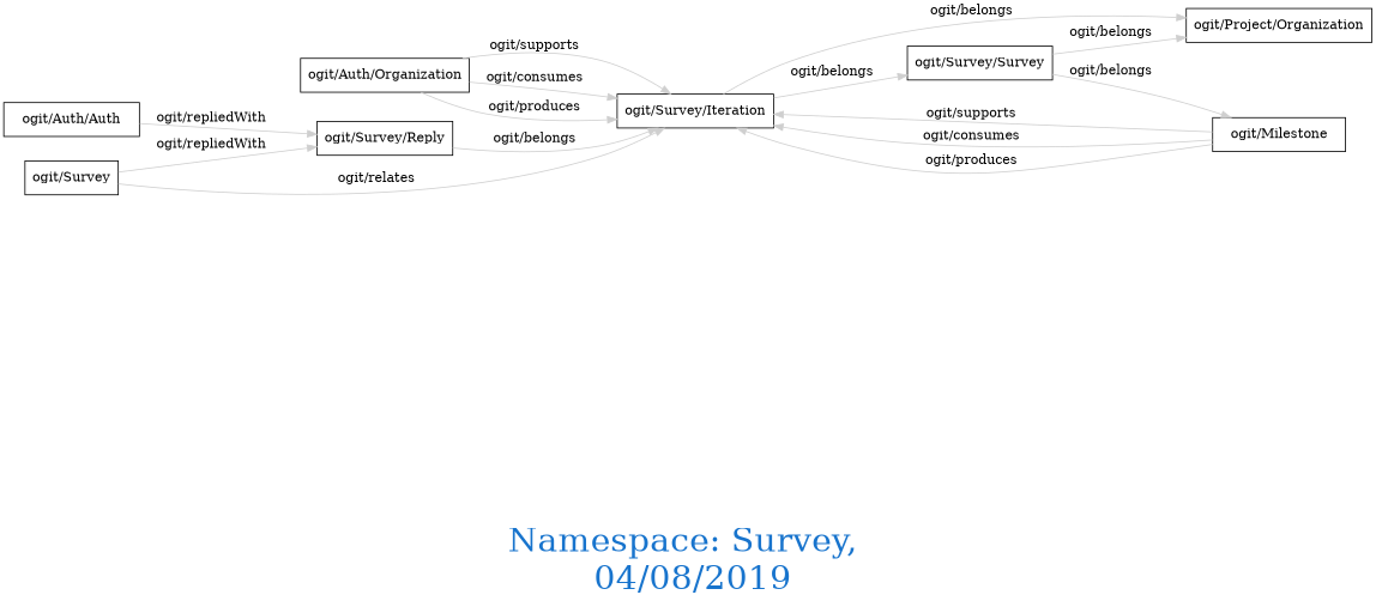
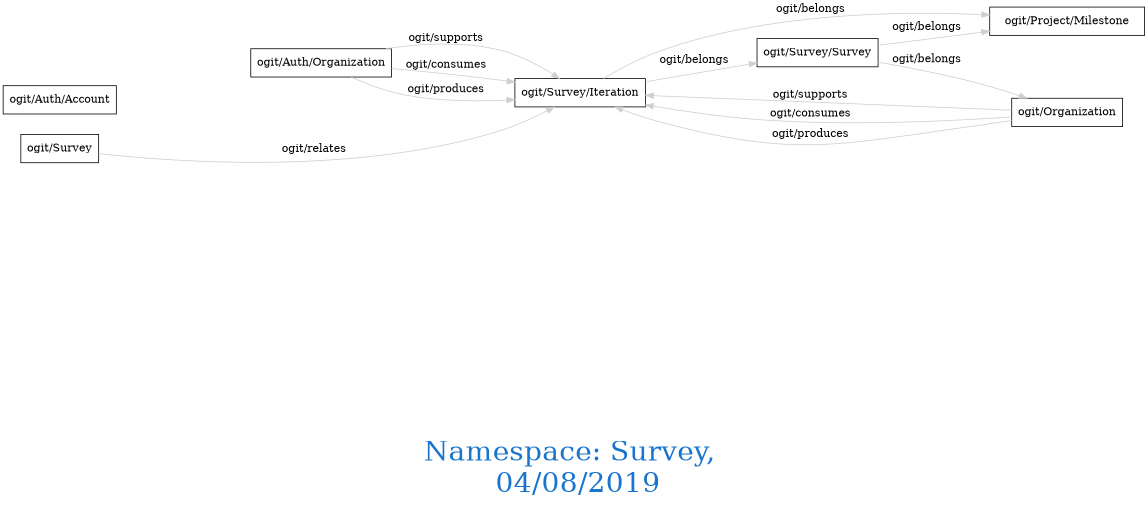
  digraph {
    fontcolor=dodgerblue3
    fontsize=36
    label="\n\n\nNamespace: Survey, \n 04/08/2019"
    rankdir=LR
    node [shape=polygon]
    edge [color=gray81]
    "ogit/Auth/Organization"
    "ogit/Survey/Iteration"
-   "ogit/Project/Milestone" [label="ogit/Project/Organization"]
+   "ogit/Project/Milestone"
    "ogit/Survey/Survey"
-   "ogit/Organization" [label="ogit/Milestone"]
-   "ogit/Survey/Reply"
-   "ogit/Auth/Account" [label="ogit/Auth/Auth"]
+   "ogit/Organization"
+   "ogit/Auth/Account"
    n8 [label="ogit/Survey"]
    "ogit/Auth/Organization" -> "ogit/Survey/Iteration" [label="ogit/supports    "]
    "ogit/Auth/Organization" -> "ogit/Survey/Iteration" [label="ogit/consumes    "]
    "ogit/Auth/Organization" -> "ogit/Survey/Iteration" [label="ogit/produces    "]
    "ogit/Survey/Iteration" -> "ogit/Project/Milestone" [label="ogit/belongs    "]
    "ogit/Survey/Iteration" -> "ogit/Survey/Survey" [label="ogit/belongs    "]
    "ogit/Survey/Survey" -> "ogit/Project/Milestone" [label="ogit/belongs    "]
    "ogit/Survey/Survey" -> "ogit/Organization" [label="ogit/belongs    "]
    "ogit/Organization" -> "ogit/Survey/Iteration" [label="ogit/supports    "]
    "ogit/Organization" -> "ogit/Survey/Iteration" [label="ogit/consumes    "]
    "ogit/Organization" -> "ogit/Survey/Iteration" [label="ogit/produces    "]
-   "ogit/Survey/Reply" -> "ogit/Survey/Iteration" [label="ogit/belongs    "]
-   "ogit/Auth/Account" -> "ogit/Survey/Reply" [label="ogit/repliedWith    "]
    n8 -> "ogit/Survey/Iteration" [label="ogit/relates    "]
-   n8 -> "ogit/Survey/Reply" [label="ogit/repliedWith    "]
  }
